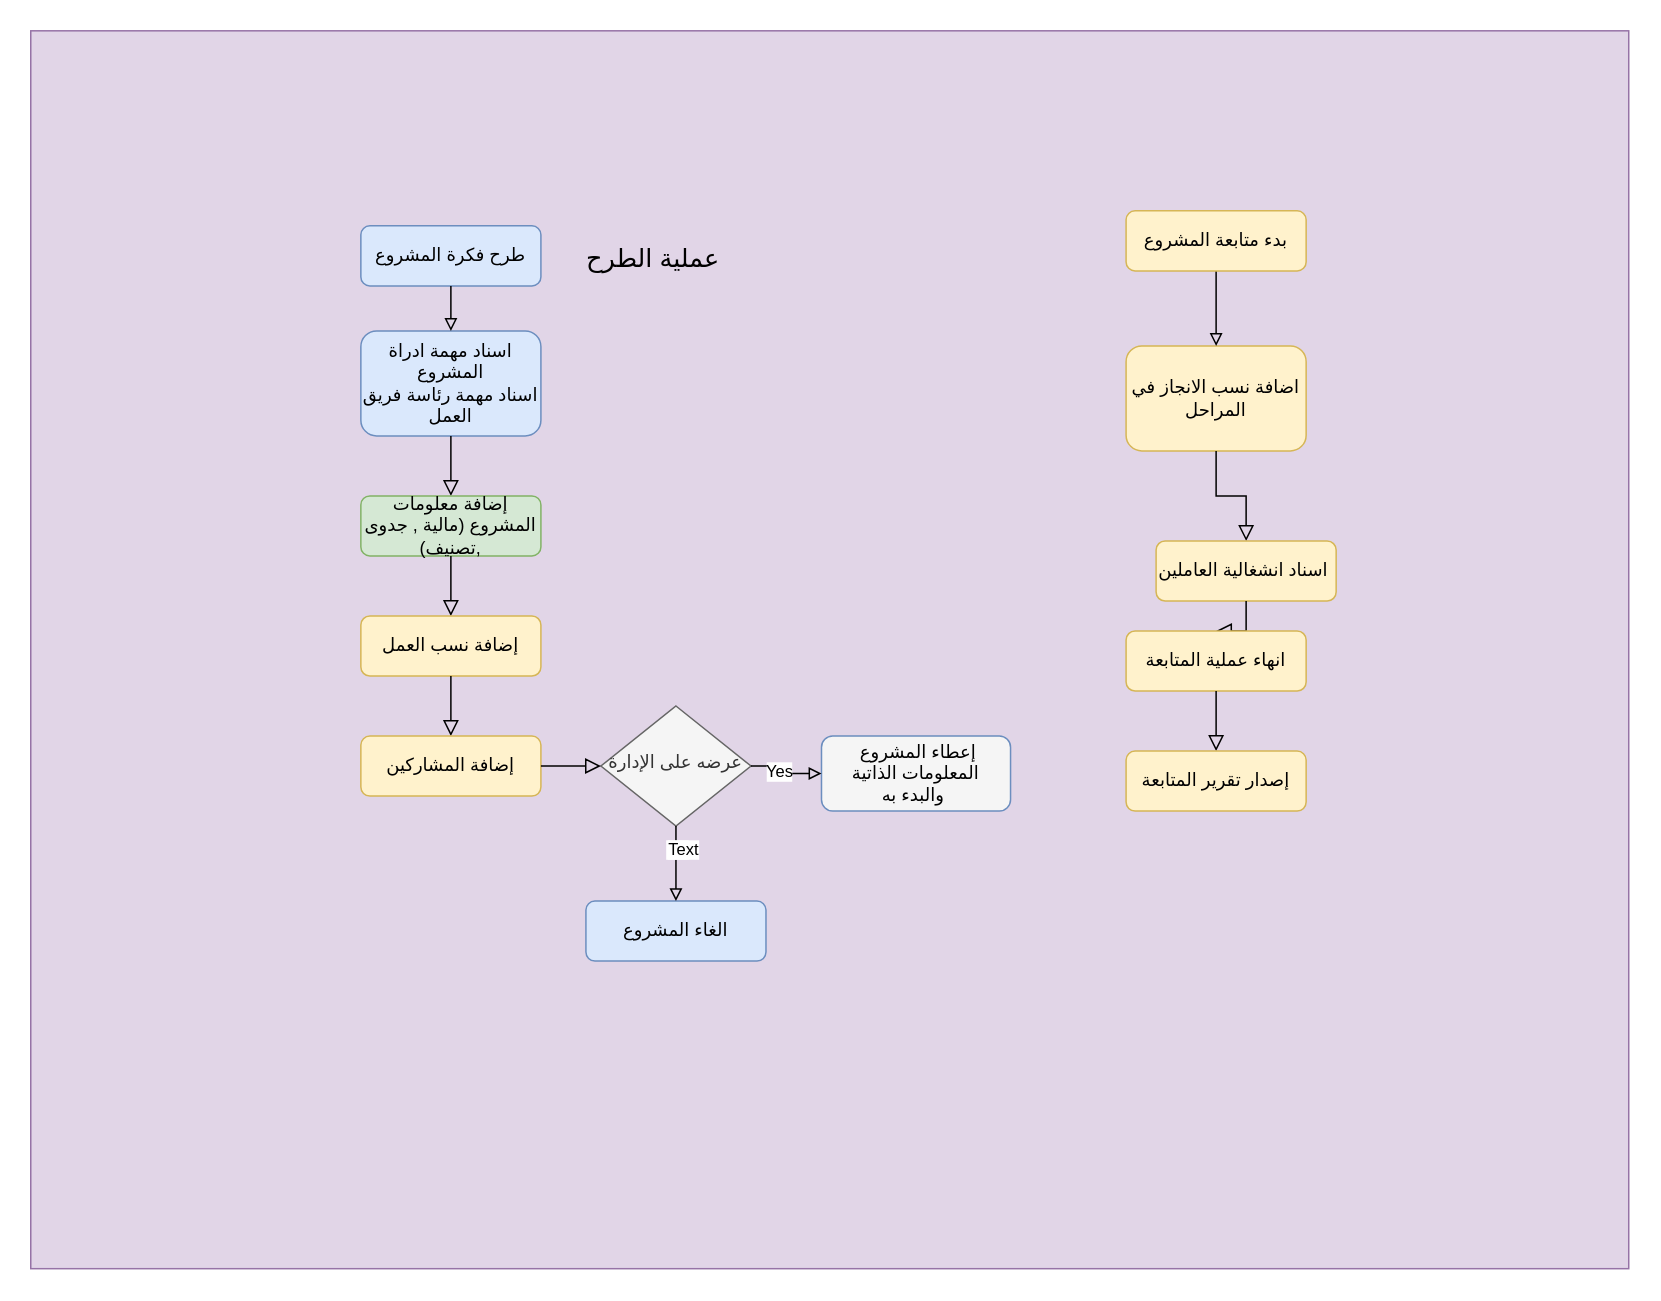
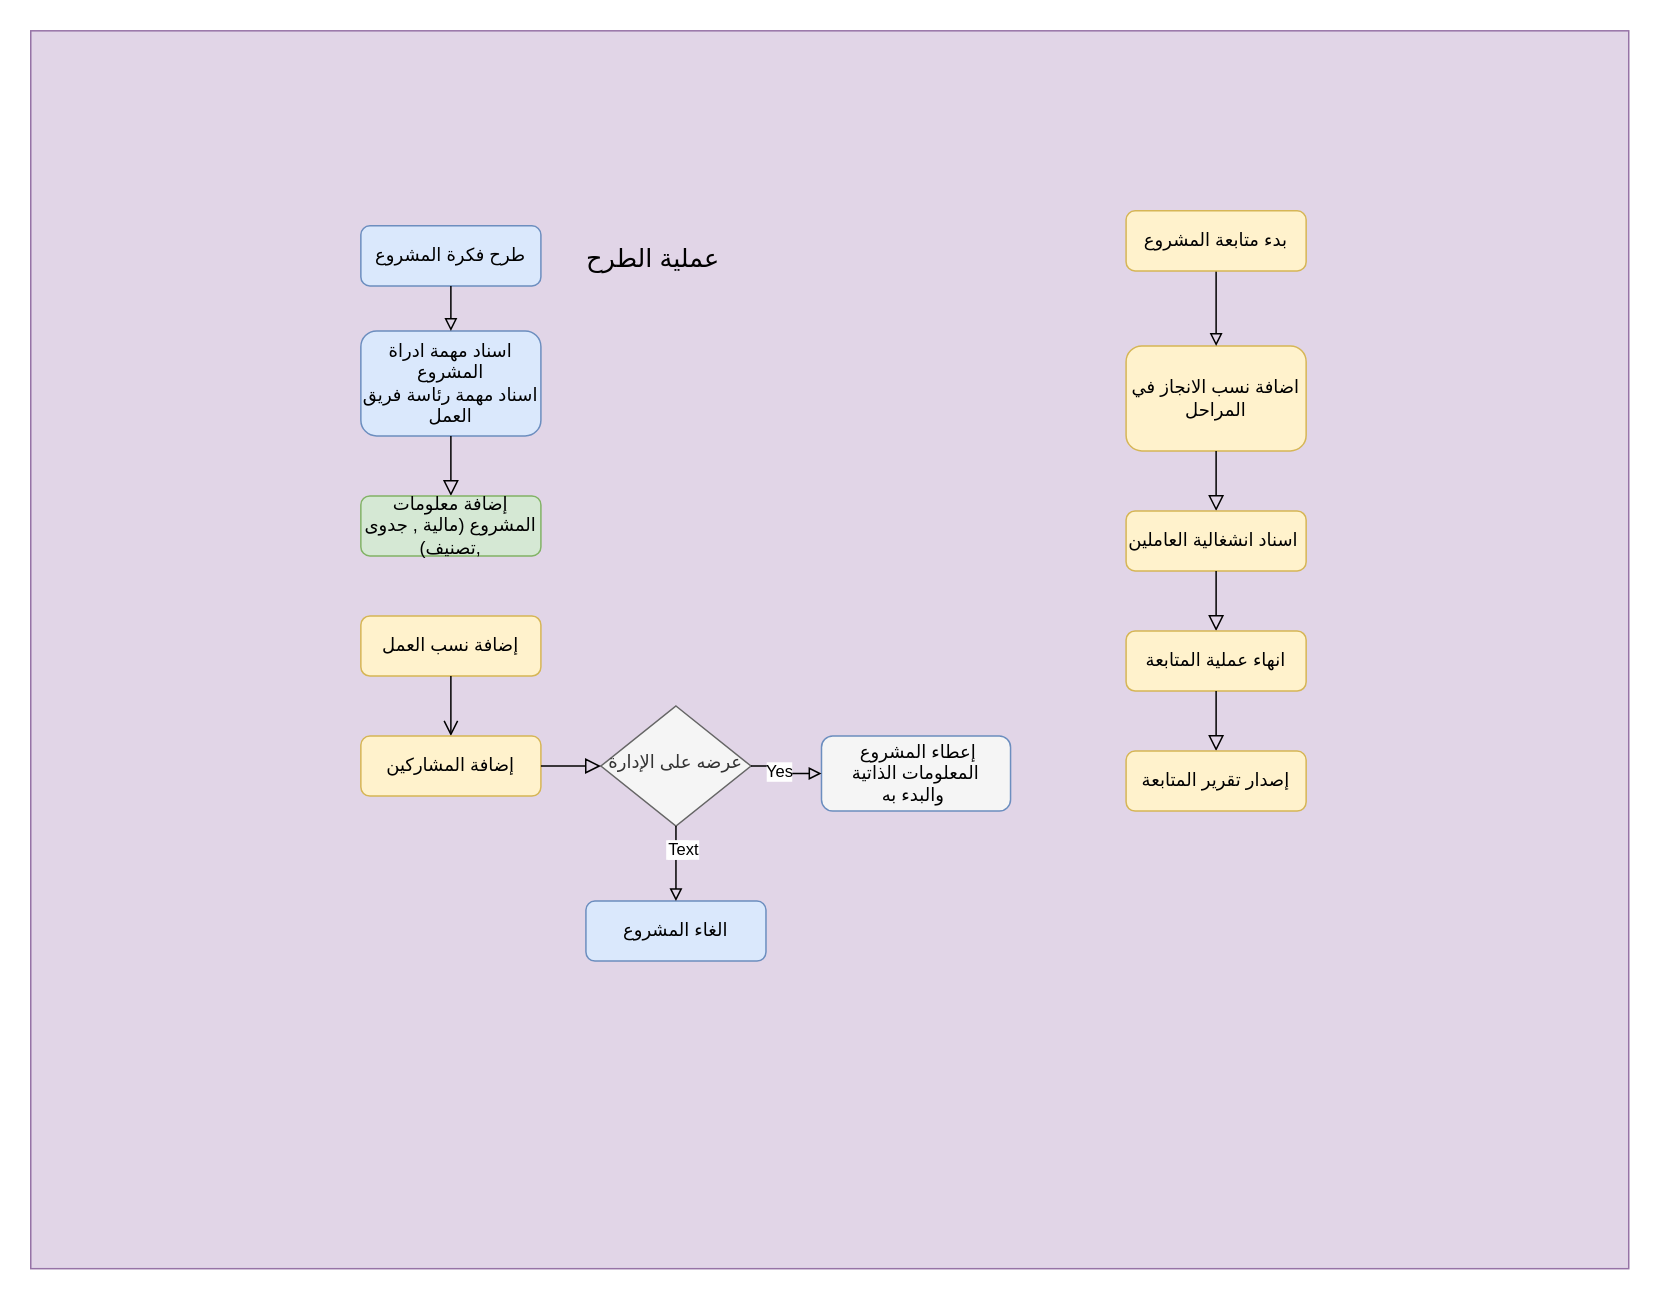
  <mxCell id="0" />
  <mxCell id="1" parent="0" />
  <mxCell id="2" value="" style="group;fillColor=#e1d5e7;strokeColor=#9673a6;" vertex="1" connectable="0" parent="1"><mxGeometry x="20" y="20" width="1065" height="825" as="geometry" /></mxCell>
  <mxCell id="3" value="" style="group" vertex="1" connectable="0" parent="2"><mxGeometry x="730" y="120" width="280" height="400" as="geometry" /></mxCell>
  <mxCell id="4" value="اضافة نسب الانجاز في المراحل" style="rounded=1;whiteSpace=wrap;html=1;fontSize=12;glass=0;strokeWidth=1;shadow=0;fillColor=#fff2cc;strokeColor=#d6b656;" vertex="1" parent="3"><mxGeometry y="90" width="120" height="70" as="geometry" /></mxCell>
  <mxCell id="5" style="edgeStyle=orthogonalEdgeStyle;rounded=0;orthogonalLoop=1;jettySize=auto;html=1;entryX=0.5;entryY=0;entryDx=0;entryDy=0;endArrow=block;endFill=0;" edge="1" parent="3" source="6" target="4"><mxGeometry relative="1" as="geometry" /></mxCell>
  <mxCell id="6" value="بدء متابعة المشروع" style="rounded=1;whiteSpace=wrap;html=1;fontSize=12;glass=0;strokeWidth=1;shadow=0;fillColor=#fff2cc;strokeColor=#d6b656;" vertex="1" parent="3"><mxGeometry width="120" height="40" as="geometry" /></mxCell>
  <mxCell id="7" value="" style="rounded=0;html=1;jettySize=auto;orthogonalLoop=1;fontSize=11;endArrow=block;endFill=0;endSize=8;strokeWidth=1;shadow=0;labelBackgroundColor=none;edgeStyle=orthogonalEdgeStyle;" edge="1" parent="3" source="4" target="8"><mxGeometry relative="1" as="geometry"><mxPoint x="50" y="140" as="sourcePoint" /><mxPoint x="50" y="180" as="targetPoint" /></mxGeometry></mxCell>
- <mxCell id="8" value="اسناد انشغالية العاملين&amp;nbsp;" style="rounded=1;whiteSpace=wrap;html=1;fontSize=12;glass=0;strokeWidth=1;shadow=0;fillColor=#fff2cc;strokeColor=#d6b656;" vertex="1" parent="3"><mxGeometry x="20" y="220" width="120" height="40" as="geometry" /></mxCell>
+ <mxCell id="8" value="اسناد انشغالية العاملين&amp;nbsp;" style="rounded=1;whiteSpace=wrap;html=1;fontSize=12;glass=0;strokeWidth=1;shadow=0;fillColor=#fff2cc;strokeColor=#d6b656;" vertex="1" parent="3"><mxGeometry y="200" width="120" height="40" as="geometry" /></mxCell>
  <mxCell id="9" value="" style="rounded=0;html=1;jettySize=auto;orthogonalLoop=1;fontSize=11;endArrow=block;endFill=0;endSize=8;strokeWidth=1;shadow=0;labelBackgroundColor=none;edgeStyle=orthogonalEdgeStyle;" edge="1" parent="3" source="8" target="10"><mxGeometry relative="1" as="geometry"><mxPoint x="60" y="200" as="sourcePoint" /><mxPoint x="60" y="410" as="targetPoint" /></mxGeometry></mxCell>
  <mxCell id="10" value="انهاء عملية المتابعة" style="rounded=1;whiteSpace=wrap;html=1;fontSize=12;glass=0;strokeWidth=1;shadow=0;fillColor=#fff2cc;strokeColor=#d6b656;" vertex="1" parent="3"><mxGeometry y="280" width="120" height="40" as="geometry" /></mxCell>
  <mxCell id="11" value="" style="rounded=0;html=1;jettySize=auto;orthogonalLoop=1;fontSize=11;endArrow=block;endFill=0;endSize=8;strokeWidth=1;shadow=0;labelBackgroundColor=none;edgeStyle=orthogonalEdgeStyle;" edge="1" parent="3" source="10" target="12"><mxGeometry relative="1" as="geometry"><mxPoint x="60" y="270" as="sourcePoint" /><mxPoint x="60" y="410" as="targetPoint" /></mxGeometry></mxCell>
  <mxCell id="12" value="إصدار تقرير المتابعة" style="rounded=1;whiteSpace=wrap;html=1;fontSize=12;glass=0;strokeWidth=1;shadow=0;fillColor=#fff2cc;strokeColor=#d6b656;" vertex="1" parent="3"><mxGeometry y="360" width="120" height="40" as="geometry" /></mxCell>
  <mxCell id="13" value="" style="group" vertex="1" connectable="0" parent="2"><mxGeometry x="220" y="110" width="307" height="615" as="geometry" /></mxCell>
  <mxCell id="14" value="اسناد مهمة ادراة المشروع&lt;div&gt;اسناد مهمة رئاسة فريق العمل&lt;/div&gt;" style="rounded=1;whiteSpace=wrap;html=1;fontSize=12;glass=0;strokeWidth=1;shadow=0;fillColor=#dae8fc;strokeColor=#6c8ebf;" parent="13" vertex="1"><mxGeometry y="90" width="120" height="70" as="geometry" /></mxCell>
  <mxCell id="15" value="عرضه على الإدارة" style="rhombus;whiteSpace=wrap;html=1;shadow=0;fontFamily=Helvetica;fontSize=12;align=center;strokeWidth=1;spacing=6;spacingTop=-4;fillColor=#f5f5f5;fontColor=#333333;strokeColor=#666666;" parent="13" vertex="1"><mxGeometry x="160" y="340" width="100" height="80" as="geometry" /></mxCell>
  <mxCell id="16" value="" style="rounded=0;html=1;jettySize=auto;orthogonalLoop=1;fontSize=11;endArrow=block;endFill=0;endSize=8;strokeWidth=1;shadow=0;labelBackgroundColor=none;edgeStyle=orthogonalEdgeStyle;" edge="1" parent="13" source="14" target="17"><mxGeometry relative="1" as="geometry"><mxPoint x="50" y="140" as="sourcePoint" /><mxPoint x="50" y="180" as="targetPoint" /></mxGeometry></mxCell>
  <mxCell id="17" value="إضافة معلومات المشروع (مالية , جدوى ,تصنيف)" style="rounded=1;whiteSpace=wrap;html=1;fontSize=12;glass=0;strokeWidth=1;shadow=0;fillColor=#d5e8d4;strokeColor=#82b366;" vertex="1" parent="13"><mxGeometry y="200" width="120" height="40" as="geometry" /></mxCell>
- <mxCell id="18" value="" style="rounded=0;html=1;jettySize=auto;orthogonalLoop=1;fontSize=11;endArrow=block;endFill=0;endSize=8;strokeWidth=1;shadow=0;labelBackgroundColor=none;edgeStyle=orthogonalEdgeStyle;" edge="1" parent="13" source="17" target="19"><mxGeometry relative="1" as="geometry"><mxPoint x="60" y="200" as="sourcePoint" /><mxPoint x="60" y="410" as="targetPoint" /></mxGeometry></mxCell>
  <mxCell id="19" value="إضافة نسب العمل" style="rounded=1;whiteSpace=wrap;html=1;fontSize=12;glass=0;strokeWidth=1;shadow=0;fillColor=#fff2cc;strokeColor=#d6b656;" vertex="1" parent="13"><mxGeometry y="280" width="120" height="40" as="geometry" /></mxCell>
- <mxCell id="20" value="" style="rounded=0;html=1;jettySize=auto;orthogonalLoop=1;fontSize=11;endArrow=block;endFill=0;endSize=8;strokeWidth=1;shadow=0;labelBackgroundColor=none;edgeStyle=orthogonalEdgeStyle;" edge="1" parent="13" source="19" target="21"><mxGeometry relative="1" as="geometry"><mxPoint x="60" y="270" as="sourcePoint" /><mxPoint x="60" y="410" as="targetPoint" /></mxGeometry></mxCell>
+ <mxCell id="20" value="" style="rounded=0;html=1;jettySize=auto;orthogonalLoop=1;fontSize=11;endArrow=open;endFill=0;endSize=8;strokeWidth=1;shadow=0;labelBackgroundColor=none;edgeStyle=orthogonalEdgeStyle;" edge="1" parent="13" source="19" target="21"><mxGeometry relative="1" as="geometry"><mxPoint x="60" y="270" as="sourcePoint" /><mxPoint x="60" y="410" as="targetPoint" /></mxGeometry></mxCell>
  <mxCell id="21" value="إضافة المشاركين" style="rounded=1;whiteSpace=wrap;html=1;fontSize=12;glass=0;strokeWidth=1;shadow=0;fillColor=#fff2cc;strokeColor=#d6b656;" vertex="1" parent="13"><mxGeometry y="360" width="120" height="40" as="geometry" /></mxCell>
  <mxCell id="22" value="" style="rounded=0;html=1;jettySize=auto;orthogonalLoop=1;fontSize=11;endArrow=block;endFill=0;endSize=8;strokeWidth=1;shadow=0;labelBackgroundColor=none;edgeStyle=orthogonalEdgeStyle;" edge="1" parent="13" source="21" target="15"><mxGeometry relative="1" as="geometry"><mxPoint x="60" y="340" as="sourcePoint" /><mxPoint x="60" y="390" as="targetPoint" /></mxGeometry></mxCell>
  <mxCell id="23" value="&lt;font style=&quot;font-size: 17px;&quot;&gt;عملية الطرح&lt;/font&gt;" style="text;html=1;align=center;verticalAlign=middle;whiteSpace=wrap;rounded=0;" vertex="1" parent="13"><mxGeometry x="140" y="25" width="110" height="35" as="geometry" /></mxCell>
  <mxCell id="24" value="طرح فكرة المشروع" style="rounded=1;whiteSpace=wrap;html=1;fontSize=12;glass=0;strokeWidth=1;shadow=0;fillColor=#dae8fc;strokeColor=#6c8ebf;" vertex="1" parent="2"><mxGeometry x="220" y="130" width="120" height="40" as="geometry" /></mxCell>
  <mxCell id="25" style="edgeStyle=orthogonalEdgeStyle;rounded=0;orthogonalLoop=1;jettySize=auto;html=1;entryX=0.5;entryY=0;entryDx=0;entryDy=0;endArrow=block;endFill=0;" edge="1" parent="2" source="24" target="14"><mxGeometry relative="1" as="geometry" /></mxCell>
  <mxCell id="26" value="إعطاء المشروع&amp;nbsp; المعلومات الذاتية&lt;br&gt;والبدء به&amp;nbsp;" style="rounded=1;whiteSpace=wrap;html=1;fontSize=12;glass=0;strokeWidth=1;shadow=0;fillColor=#f5f5f5;strokeColor=#6c8ebf;" vertex="1" parent="2"><mxGeometry x="527" y="470" width="126" height="50" as="geometry" /></mxCell>
  <mxCell id="27" style="edgeStyle=orthogonalEdgeStyle;rounded=0;orthogonalLoop=1;jettySize=auto;html=1;exitX=1;exitY=0.5;exitDx=0;exitDy=0;endArrow=block;endFill=0;" edge="1" parent="2" source="15" target="26"><mxGeometry relative="1" as="geometry" /></mxCell>
  <mxCell id="28" value="Yes" style="edgeLabel;html=1;align=center;verticalAlign=middle;resizable=0;points=[];" vertex="1" connectable="0" parent="27"><mxGeometry x="-0.324" y="-3" relative="1" as="geometry"><mxPoint as="offset" /></mxGeometry></mxCell>
  <mxCell id="29" value="الغاء المشروع" style="rounded=1;whiteSpace=wrap;html=1;fontSize=12;glass=0;strokeWidth=1;shadow=0;fillColor=#dae8fc;strokeColor=#6c8ebf;" vertex="1" parent="2"><mxGeometry x="370" y="580" width="120" height="40" as="geometry" /></mxCell>
  <mxCell id="30" style="edgeStyle=orthogonalEdgeStyle;rounded=0;orthogonalLoop=1;jettySize=auto;html=1;endArrow=block;endFill=0;" edge="1" parent="2" source="15" target="29"><mxGeometry relative="1" as="geometry" /></mxCell>
  <mxCell id="31" value="No" style="edgeLabel;html=1;align=center;verticalAlign=middle;resizable=0;points=[];" vertex="1" connectable="0" parent="30"><mxGeometry x="-0.418" relative="1" as="geometry"><mxPoint as="offset" /></mxGeometry></mxCell>
  <mxCell id="32" value="Text" style="edgeLabel;html=1;align=center;verticalAlign=middle;resizable=0;points=[];" vertex="1" connectable="0" parent="30"><mxGeometry x="-0.4" y="4" relative="1" as="geometry"><mxPoint as="offset" /></mxGeometry></mxCell>
